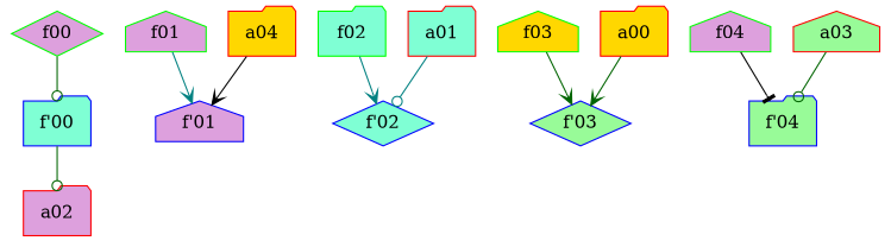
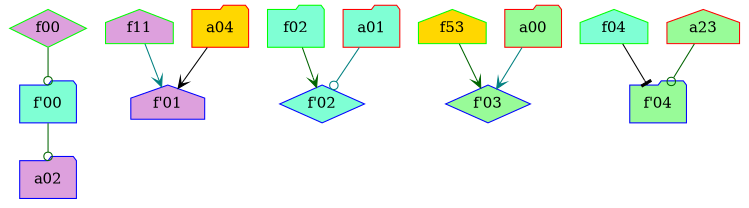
  digraph {
    node [color=green fillcolor=plum shape=folder style=filled]
    edge [arrowhead=vee color=darkgreen]
    f00 [shape=diamond]
    "f'00" [color=blue fillcolor=aquamarine]
-   a02 [color=red]
-   f01 [shape=house]
+   a02 [color=blue]
+   f01 [shape=house label=f11]
    "f'01" [color=blue shape=house]
    f02 [fillcolor=aquamarine]
    "f'02" [color=blue fillcolor=aquamarine shape=diamond]
-   f03 [fillcolor=gold shape=house]
+   f03 [fillcolor=gold shape=house label=f53]
    "f'03" [color=blue fillcolor=palegreen shape=diamond]
-   f04 [shape=house]
+   f04 [fillcolor=aquamarine shape=house]
    "f'04" [color=blue fillcolor=palegreen]
-   a00 [color=red fillcolor=gold]
+   a00 [color=red fillcolor=palegreen]
    a01 [color=red fillcolor=aquamarine]
-   a03 [color=red fillcolor=palegreen shape=house]
+   a03 [color=red fillcolor=palegreen shape=house label=a23]
    a04 [color=red fillcolor=gold]
    f00 -> "f'00" [arrowhead=odot]
    "f'00" -> a02 [arrowhead=odot]
    f01 -> "f'01" [color=teal]
-   f02 -> "f'02" [color=teal]
+   f02 -> "f'02"
    f03 -> "f'03"
    f04 -> "f'04" [arrowhead=tee color=black]
-   a00 -> "f'03"
+   a00 -> "f'03" [color=teal]
    a01 -> "f'02" [arrowhead=odot color=teal]
    a03 -> "f'04" [arrowhead=odot]
    a04 -> "f'01" [color=black]
  }
